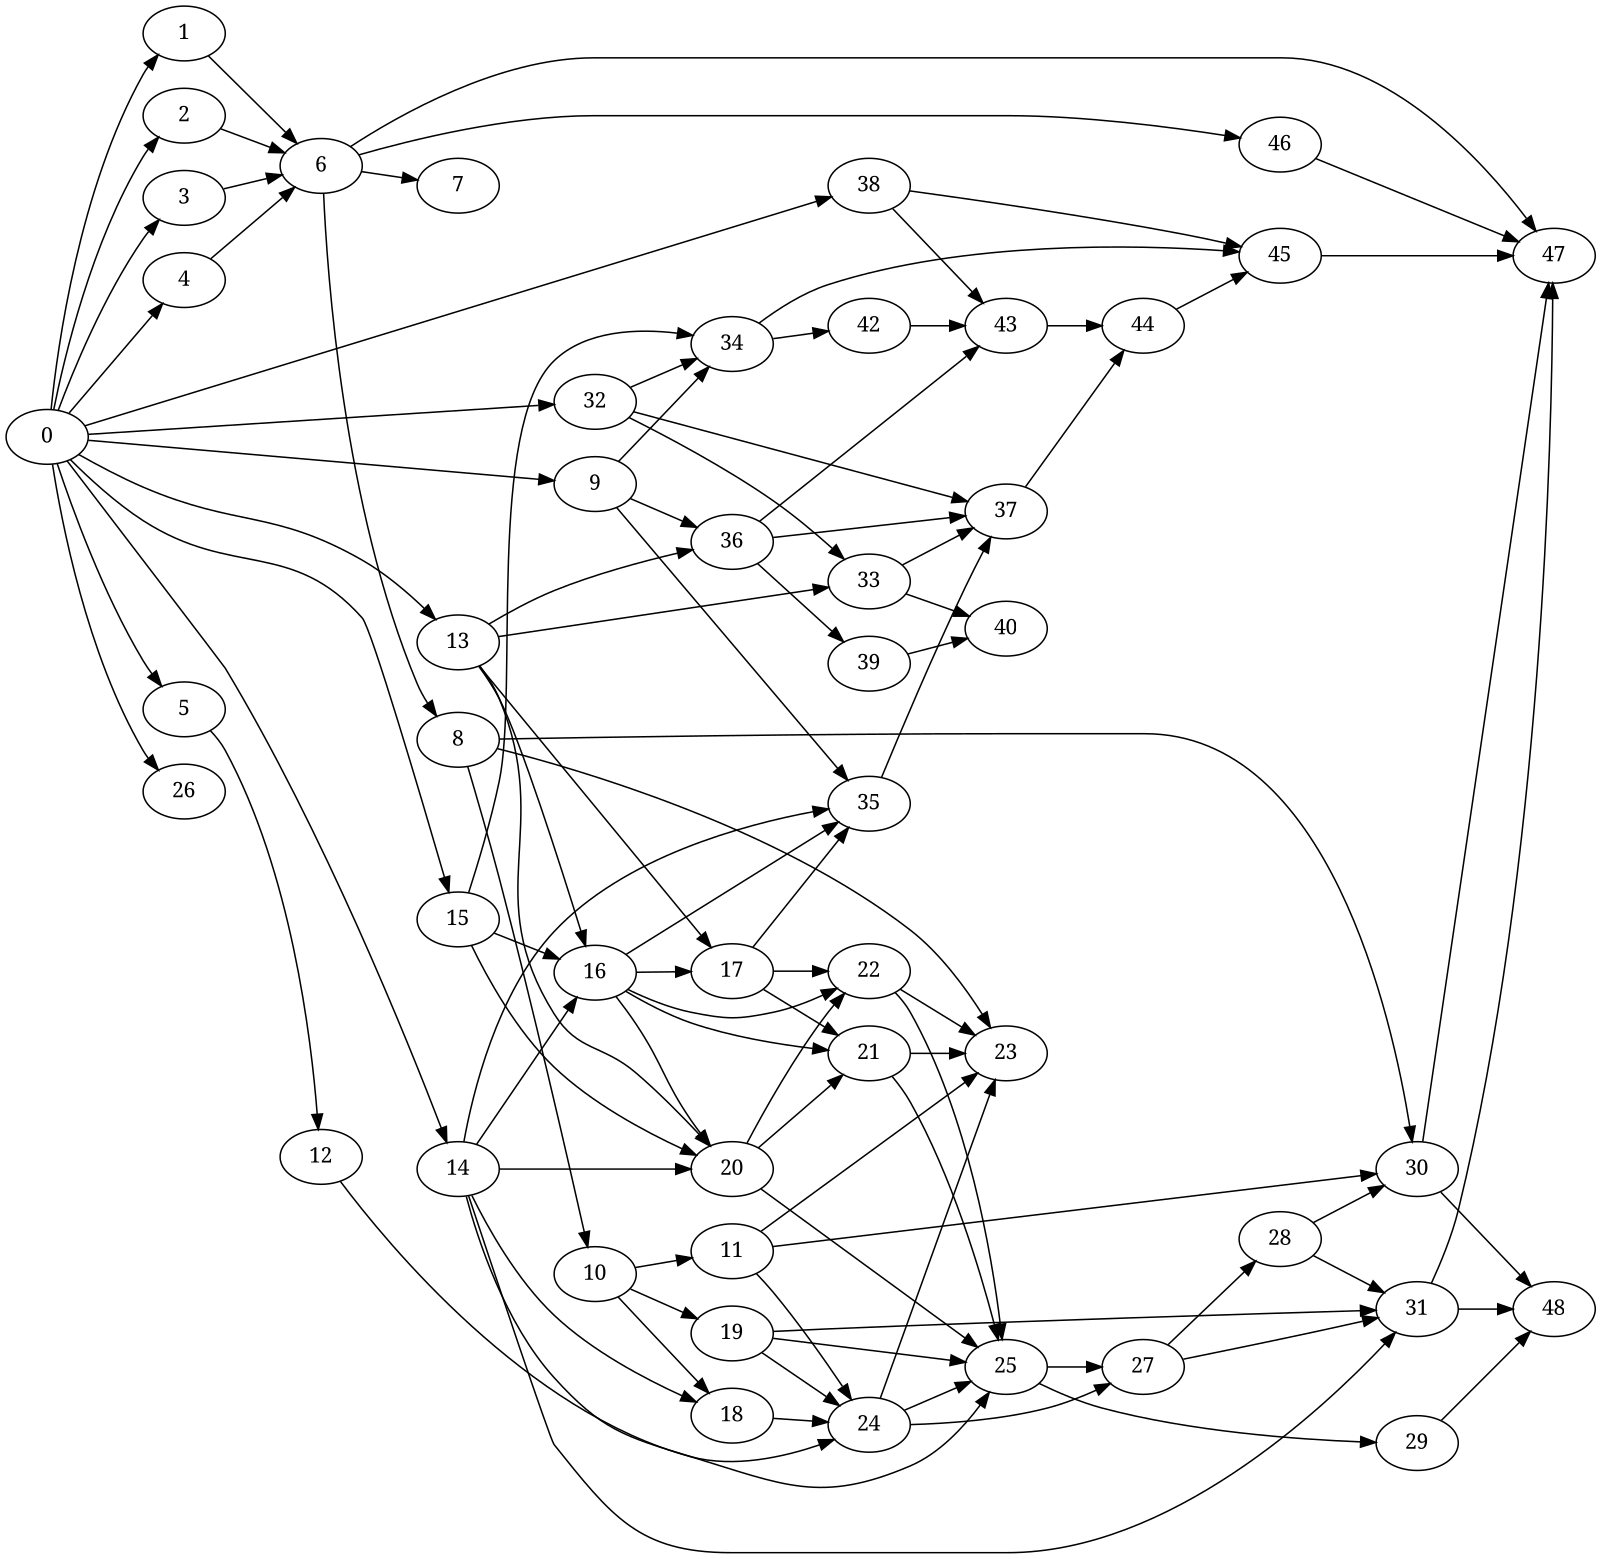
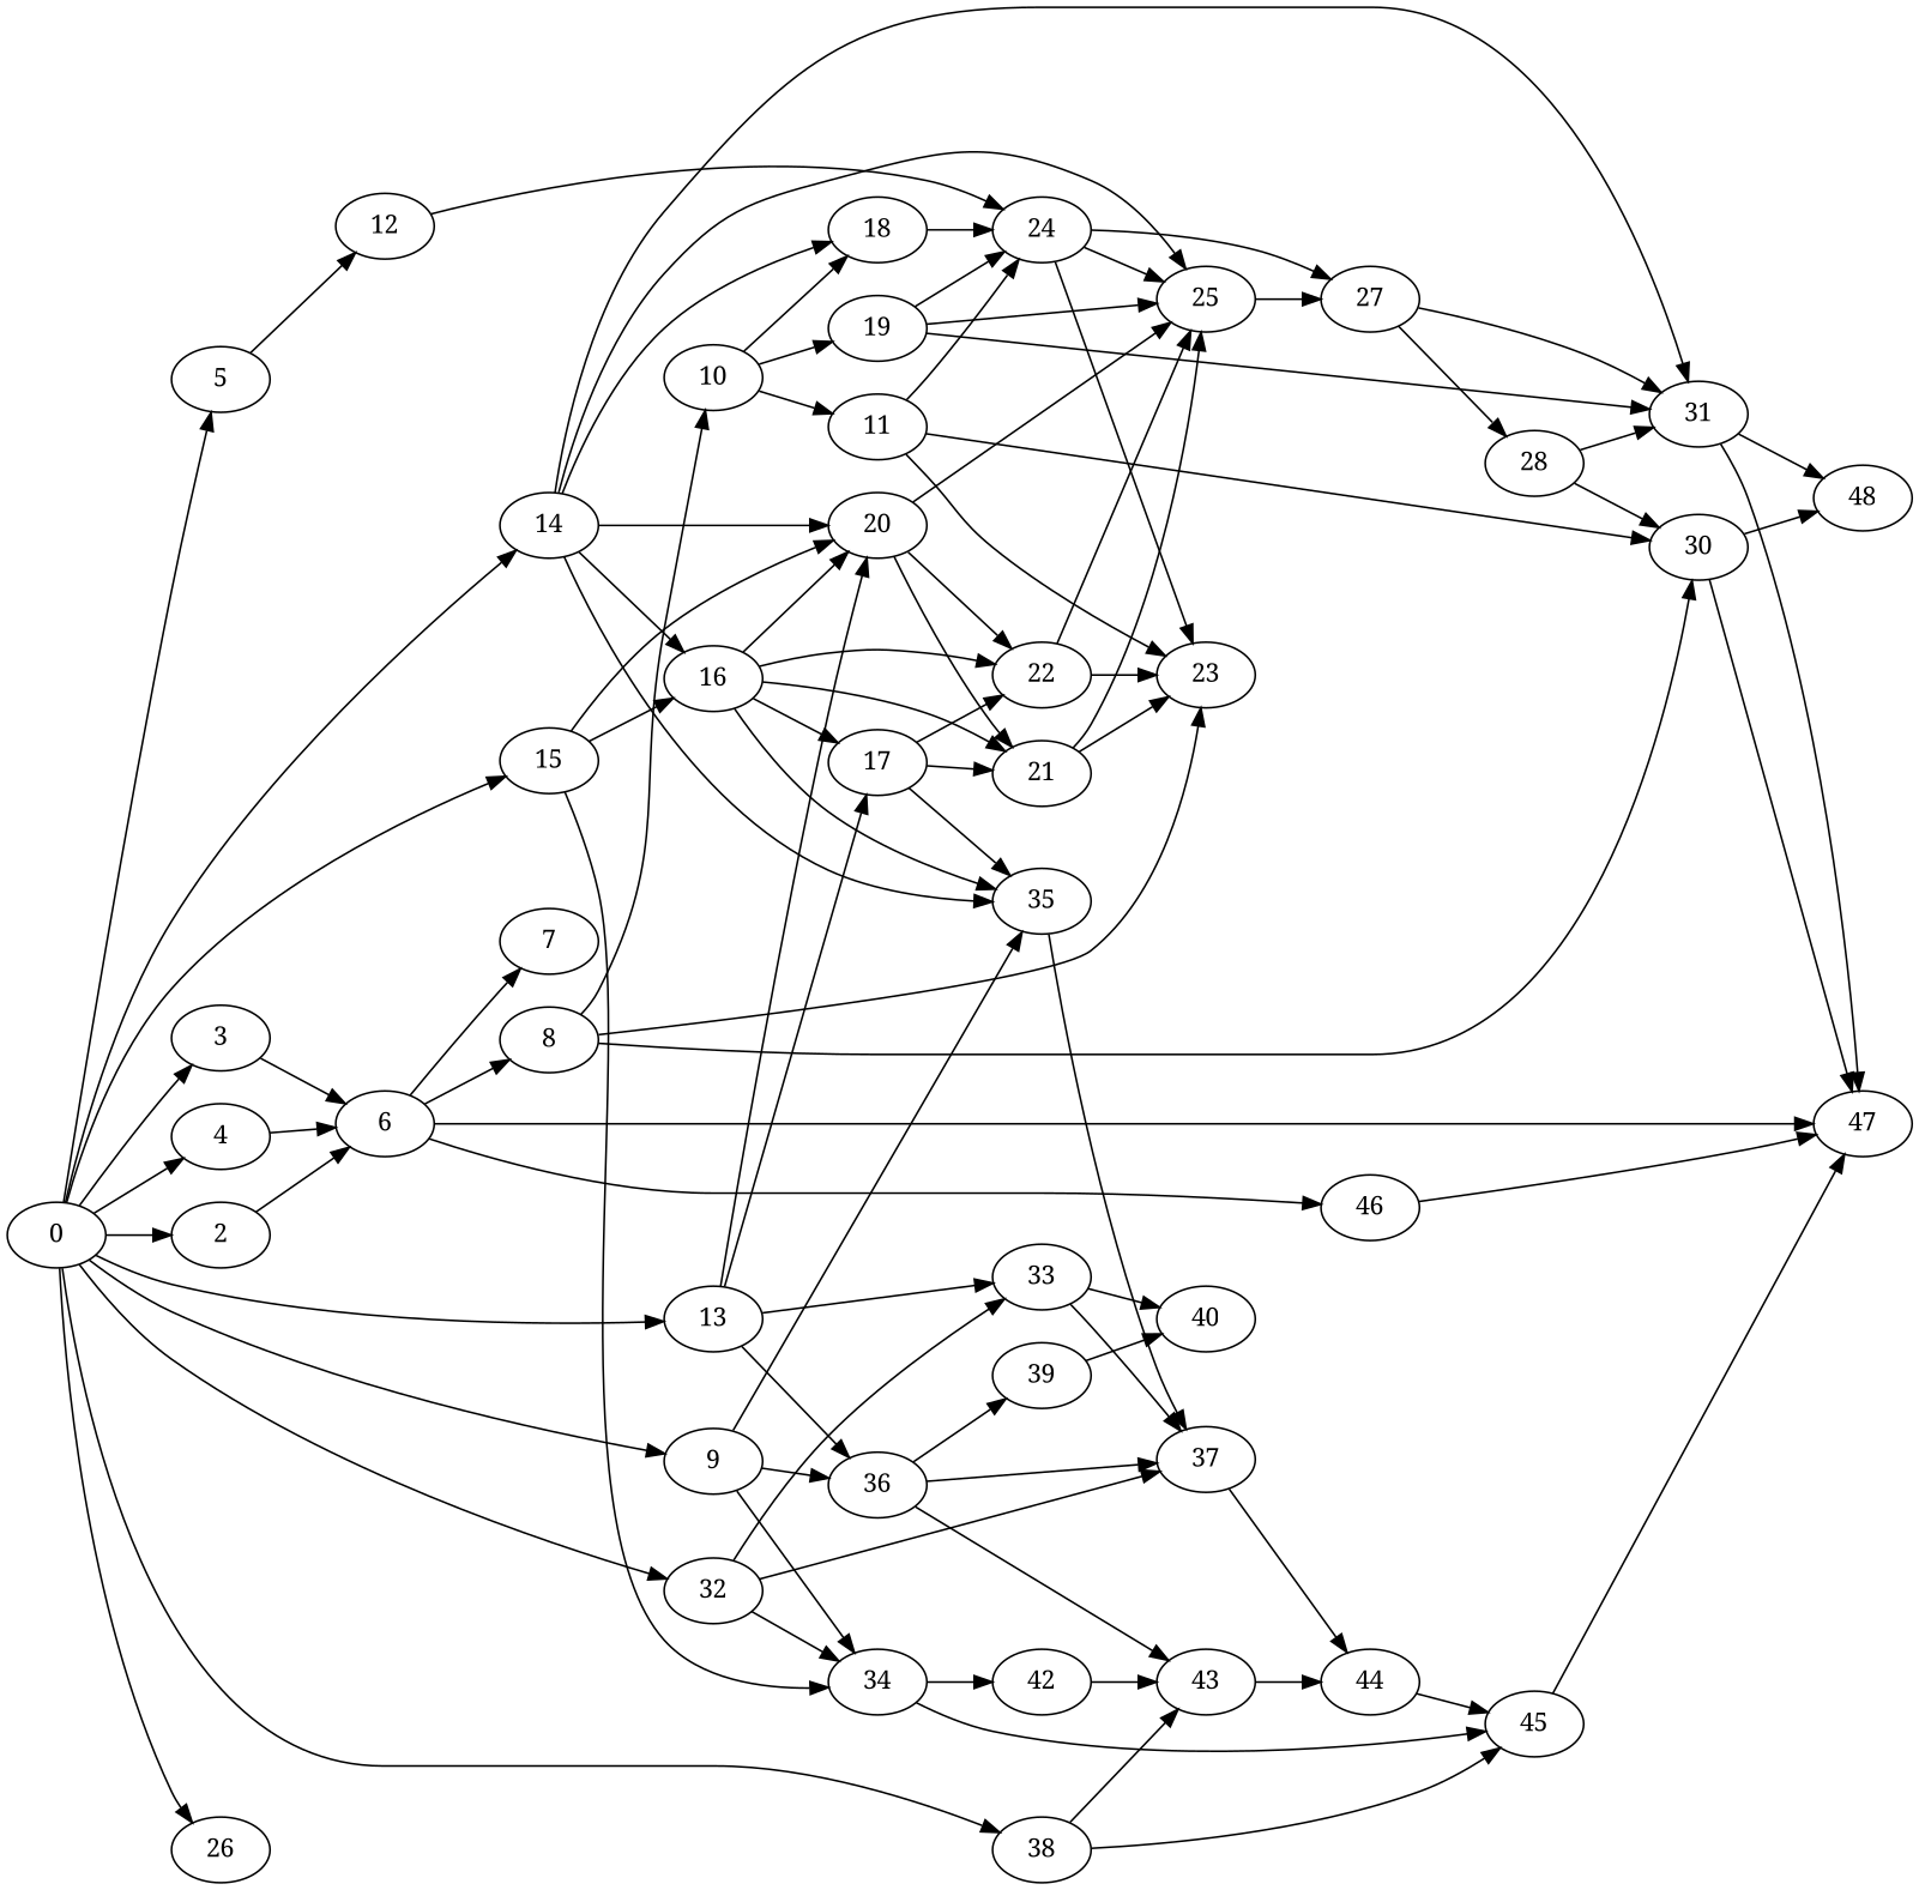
  digraph {
    fontname="Noto Serif"
    rankdir=LR
    node [fontname="Noto Serif"]
    edge [fontname="Noto Serif"]
    0
-   1
    2
    3
    4
    5
    9
    13
    14
    15
    26
    32
    38
    6
    12
    34
    36
    35
    16
    17
    20
    33
    18
    25
    31
    37
    45
    43
    7
    8
    46
    47
    24
    10
    23
    30
    11
    19
    48
    42
    39
    27
    21
    22
    40
-   29
    28
    44
-   0 -> 1
    0 -> 2
    0 -> 3
    0 -> 4
    0 -> 5
    0 -> 9
    0 -> 13
    0 -> 14
    0 -> 15
    0 -> 26
    0 -> 32
    0 -> 38
-   1 -> 6
    2 -> 6
    3 -> 6
    4 -> 6
    5 -> 12
    9 -> 34
    9 -> 36
    9 -> 35
    13 -> 36
-   13 -> 16
    13 -> 17
    13 -> 20
    13 -> 33
    14 -> 35
    14 -> 16
    14 -> 20
    14 -> 18
    14 -> 25
    14 -> 31
    15 -> 34
    15 -> 16
    15 -> 20
    32 -> 34
    32 -> 33
    32 -> 37
    38 -> 45
    38 -> 43
    6 -> 7
    6 -> 8
    6 -> 46
    6 -> 47
    12 -> 24
    34 -> 45
    34 -> 42
    36 -> 37
    36 -> 43
    36 -> 39
    35 -> 37
    16 -> 35
    16 -> 17
    16 -> 20
    16 -> 21
    16 -> 22
    17 -> 35
    17 -> 21
    17 -> 22
    20 -> 25
    20 -> 21
    20 -> 22
    33 -> 37
    33 -> 40
    18 -> 24
    25 -> 27
-   25 -> 29
    31 -> 47
    31 -> 48
    37 -> 44
    45 -> 47
    43 -> 44
    8 -> 10
    8 -> 23
    8 -> 30
    46 -> 47
    24 -> 25
    24 -> 23
    24 -> 27
    10 -> 18
    10 -> 11
    10 -> 19
    30 -> 47
    30 -> 48
    11 -> 24
    11 -> 23
    11 -> 30
    19 -> 25
    19 -> 31
    19 -> 24
    42 -> 43
    39 -> 40
    27 -> 31
    27 -> 28
    21 -> 25
    21 -> 23
    22 -> 25
    22 -> 23
-   29 -> 48
    28 -> 31
    28 -> 30
    44 -> 45
  }
